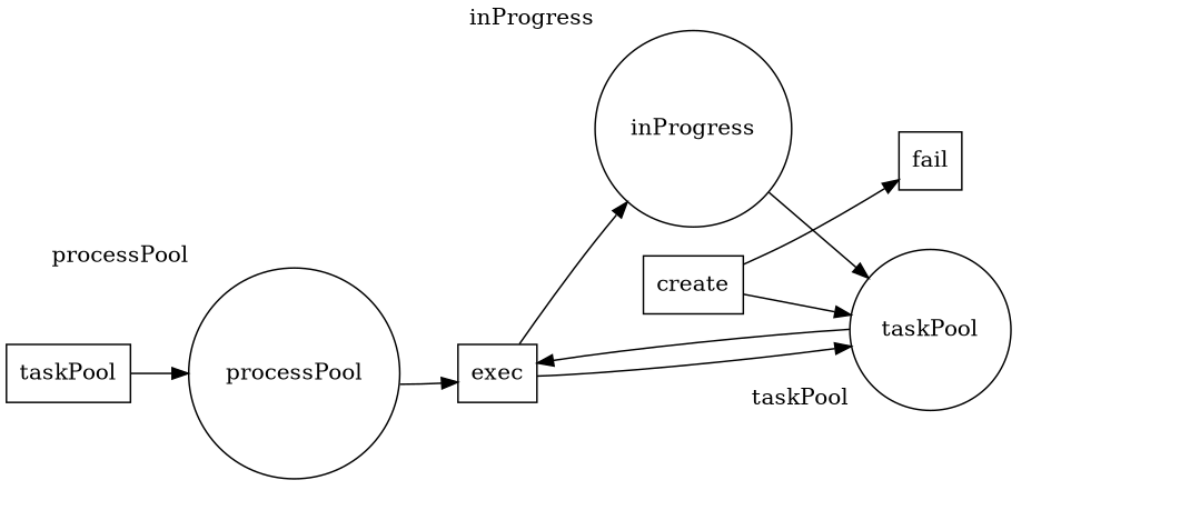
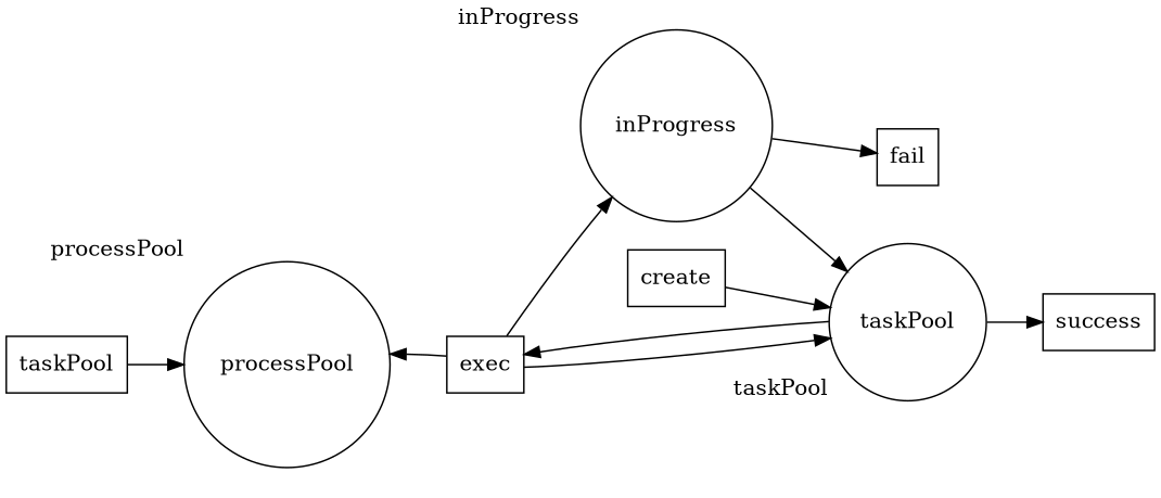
  digraph {
    rankdir=LR
    node [shape=rect]
    processPool [shape=circle width=.5 xlabel=processPool]
    taskPool [shape=circle width=.5 xlabel=taskPool]
    inProgress [shape=circle width=.5 xlabel=inProgress]
+   success [height=.5 width=.5]
    create [height=.5 width=.5]
    n6 [height=.5 label=taskPool width=.5]
    exec [height=.5 width=.5]
    fail [height=.5 width=.5]
    subgraph sub_1 {
      processPool
      taskPool
      inProgress
    }
    subgraph sub_2 {
+     success
      create
      n6
      exec
      fail
    }
-   processPool -> exec
+   exec -> processPool
+   taskPool -> success
    taskPool -> exec
    inProgress -> taskPool
-   create -> fail
+   inProgress -> fail
    create -> taskPool
    n6 -> processPool
    exec -> taskPool
    exec -> inProgress
  }
